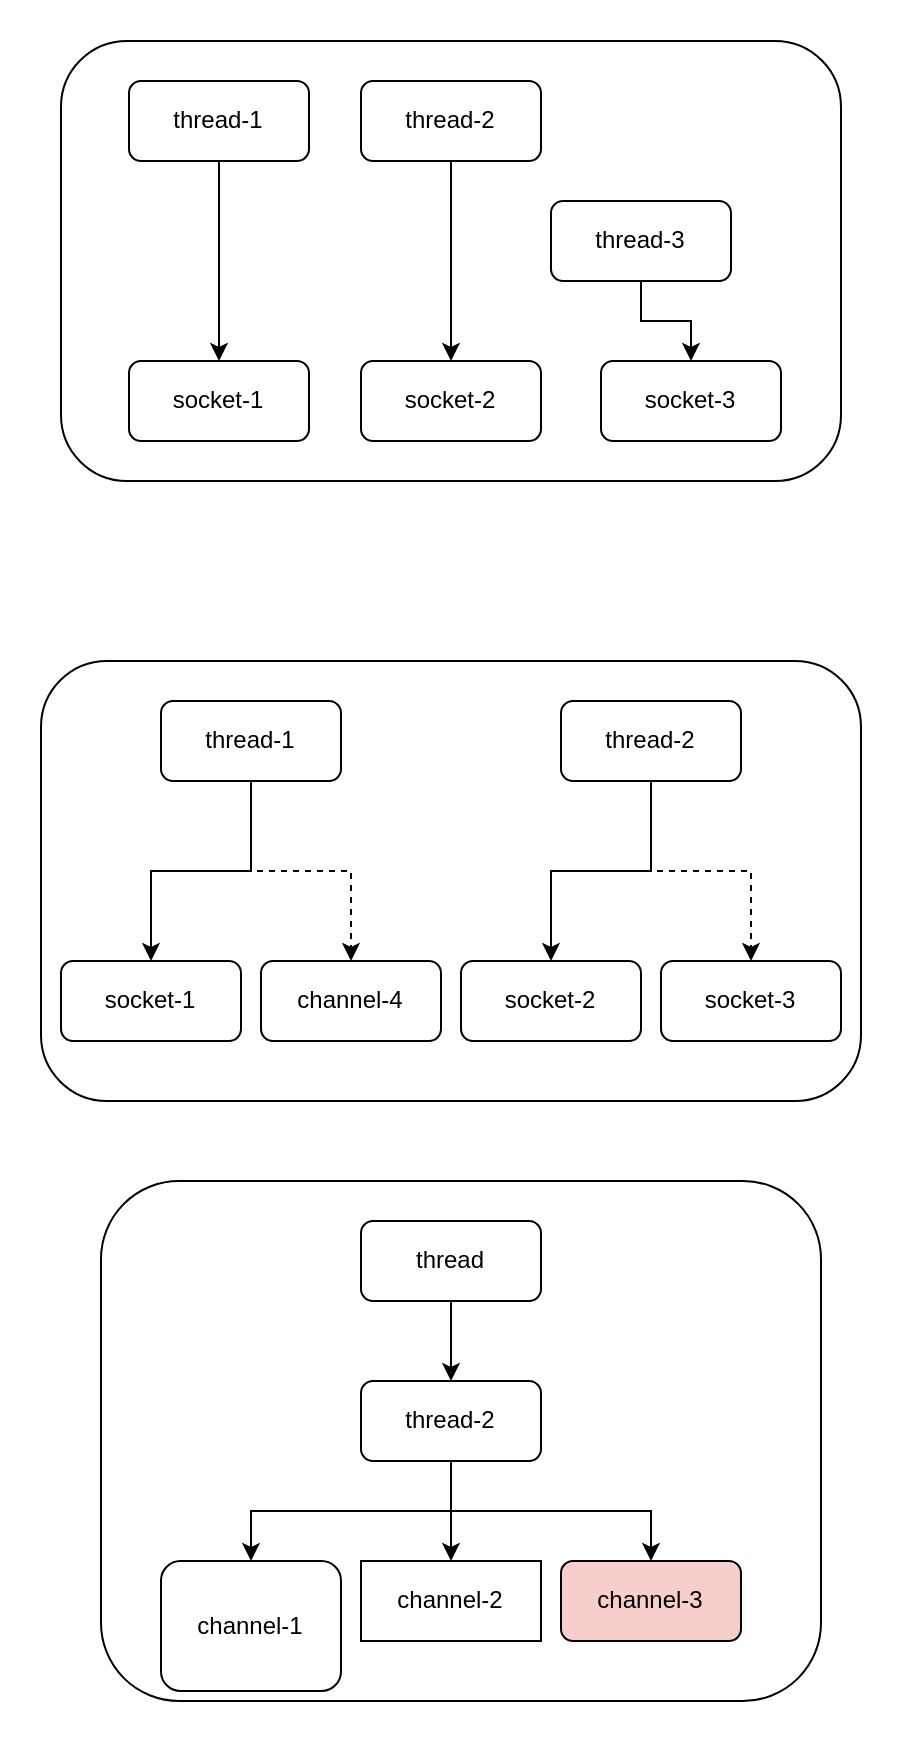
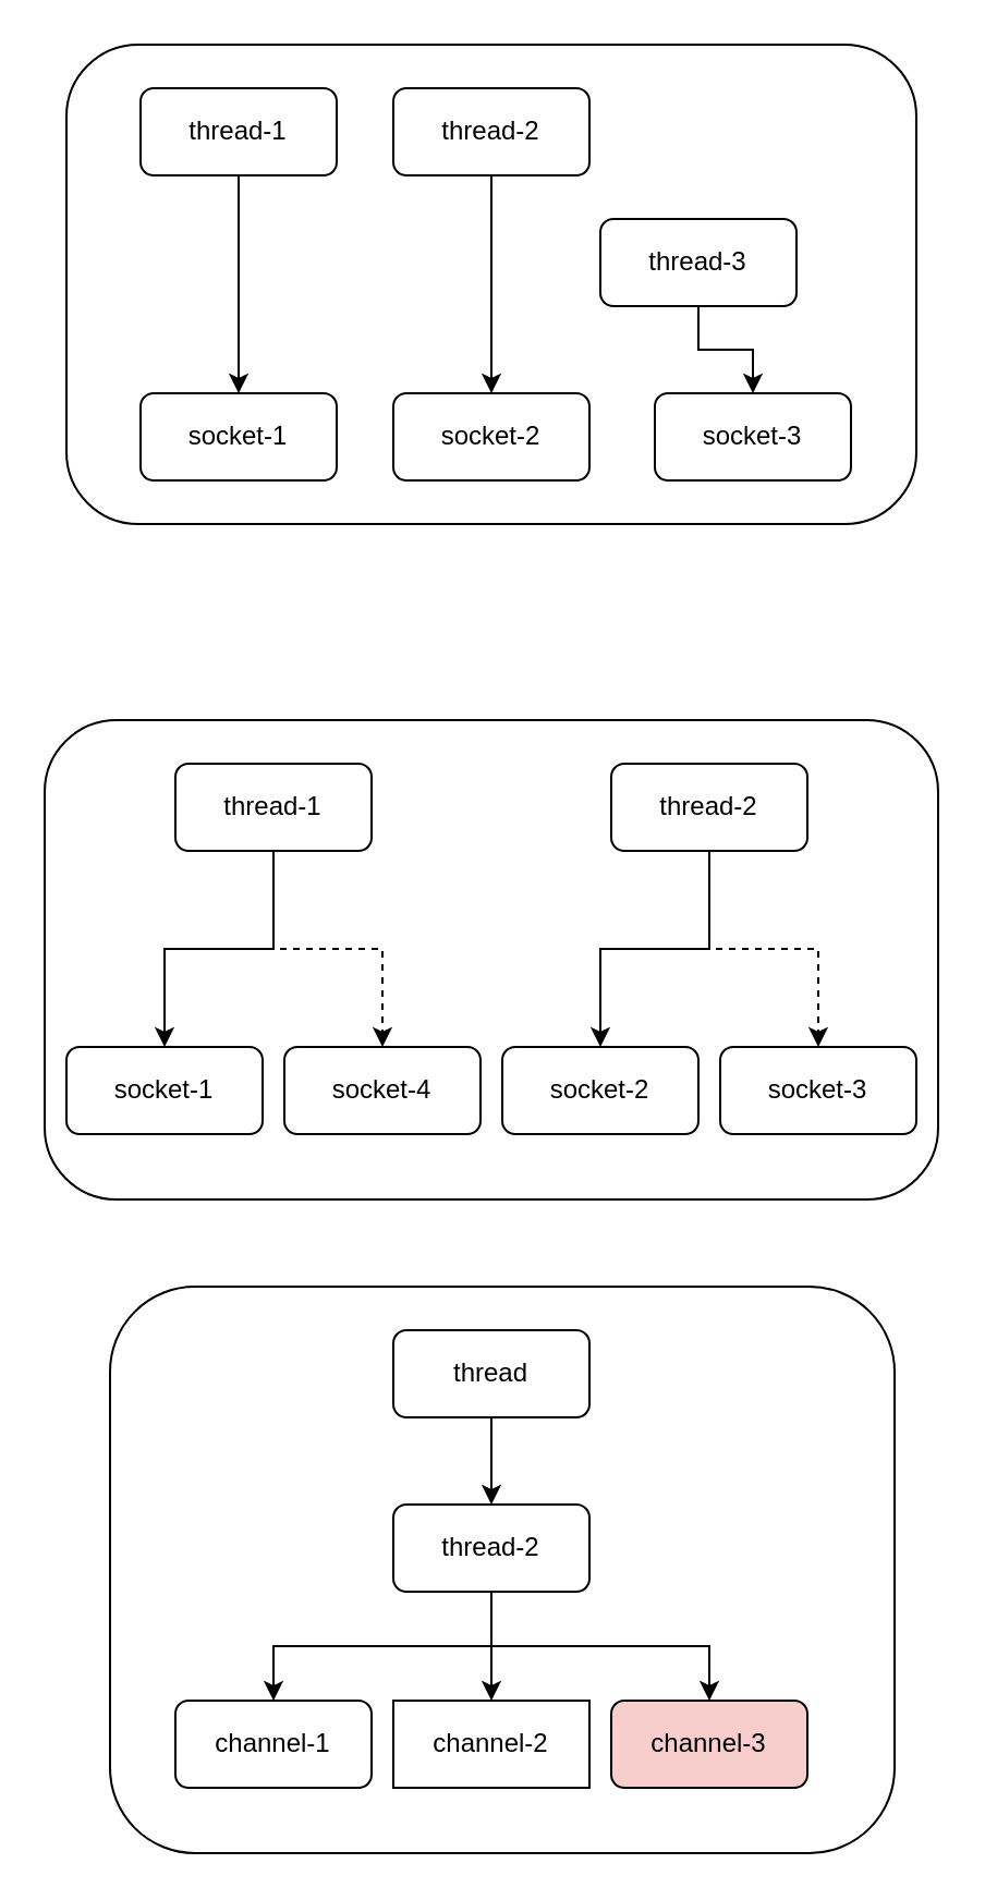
  <mxCell id="0" />
  <mxCell id="1" parent="0" />
  <mxCell id="2" value="" style="rounded=1;whiteSpace=wrap;html=1;" vertex="1" parent="1"><mxGeometry x="30" y="20" width="390" height="220" as="geometry" /></mxCell>
  <mxCell id="3" style="edgeStyle=orthogonalEdgeStyle;rounded=0;orthogonalLoop=1;jettySize=auto;html=1;exitX=0.5;exitY=1;exitDx=0;exitDy=0;" edge="1" parent="1" source="4" target="9"><mxGeometry relative="1" as="geometry" /></mxCell>
  <mxCell id="4" value="thread-1" style="rounded=1;whiteSpace=wrap;html=1;" vertex="1" parent="1"><mxGeometry x="64" y="40" width="90" height="40" as="geometry" /></mxCell>
  <mxCell id="5" style="edgeStyle=orthogonalEdgeStyle;rounded=0;orthogonalLoop=1;jettySize=auto;html=1;exitX=0.5;exitY=1;exitDx=0;exitDy=0;" edge="1" parent="1" source="6" target="10"><mxGeometry relative="1" as="geometry" /></mxCell>
  <mxCell id="6" value="thread-2" style="rounded=1;whiteSpace=wrap;html=1;" vertex="1" parent="1"><mxGeometry x="180" y="40" width="90" height="40" as="geometry" /></mxCell>
  <mxCell id="7" style="edgeStyle=orthogonalEdgeStyle;rounded=0;orthogonalLoop=1;jettySize=auto;html=1;exitX=0.5;exitY=1;exitDx=0;exitDy=0;" edge="1" parent="1" source="8" target="11"><mxGeometry relative="1" as="geometry" /></mxCell>
  <mxCell id="8" value="thread-3" style="rounded=1;whiteSpace=wrap;html=1;" vertex="1" parent="1"><mxGeometry x="275" y="100" width="90" height="40" as="geometry" /></mxCell>
  <mxCell id="9" value="socket-1" style="rounded=1;whiteSpace=wrap;html=1;" vertex="1" parent="1"><mxGeometry x="64" y="180" width="90" height="40" as="geometry" /></mxCell>
  <mxCell id="10" value="socket-2" style="rounded=1;whiteSpace=wrap;html=1;" vertex="1" parent="1"><mxGeometry x="180" y="180" width="90" height="40" as="geometry" /></mxCell>
  <mxCell id="11" value="socket-3" style="rounded=1;whiteSpace=wrap;html=1;" vertex="1" parent="1"><mxGeometry x="300" y="180" width="90" height="40" as="geometry" /></mxCell>
  <mxCell id="12" value="" style="rounded=1;whiteSpace=wrap;html=1;" vertex="1" parent="1"><mxGeometry x="20" y="330" width="410" height="220" as="geometry" /></mxCell>
  <mxCell id="13" style="edgeStyle=orthogonalEdgeStyle;rounded=0;orthogonalLoop=1;jettySize=auto;html=1;exitX=0.5;exitY=1;exitDx=0;exitDy=0;" edge="1" parent="1" source="15" target="19"><mxGeometry relative="1" as="geometry" /></mxCell>
  <mxCell id="14" style="edgeStyle=orthogonalEdgeStyle;rounded=0;orthogonalLoop=1;jettySize=auto;html=1;exitX=0.5;exitY=1;exitDx=0;exitDy=0;dashed=1;" edge="1" parent="1" source="15" target="21"><mxGeometry relative="1" as="geometry" /></mxCell>
  <mxCell id="15" value="thread-1" style="rounded=1;whiteSpace=wrap;html=1;" vertex="1" parent="1"><mxGeometry x="80" y="350" width="90" height="40" as="geometry" /></mxCell>
  <mxCell id="16" style="edgeStyle=orthogonalEdgeStyle;rounded=0;orthogonalLoop=1;jettySize=auto;html=1;exitX=0.5;exitY=1;exitDx=0;exitDy=0;" edge="1" parent="1" source="18" target="20"><mxGeometry relative="1" as="geometry" /></mxCell>
  <mxCell id="17" style="edgeStyle=orthogonalEdgeStyle;rounded=0;orthogonalLoop=1;jettySize=auto;html=1;exitX=0.5;exitY=1;exitDx=0;exitDy=0;entryX=0.5;entryY=0;entryDx=0;entryDy=0;dashed=1;" edge="1" parent="1" source="18" target="22"><mxGeometry relative="1" as="geometry" /></mxCell>
  <mxCell id="18" value="thread-2" style="rounded=1;whiteSpace=wrap;html=1;" vertex="1" parent="1"><mxGeometry x="280" y="350" width="90" height="40" as="geometry" /></mxCell>
  <mxCell id="19" value="socket-1" style="rounded=1;whiteSpace=wrap;html=1;" vertex="1" parent="1"><mxGeometry x="30" y="480" width="90" height="40" as="geometry" /></mxCell>
  <mxCell id="20" value="socket-2" style="rounded=1;whiteSpace=wrap;html=1;" vertex="1" parent="1"><mxGeometry x="230" y="480" width="90" height="40" as="geometry" /></mxCell>
- <mxCell id="21" value="channel-4" style="rounded=1;whiteSpace=wrap;html=1;" vertex="1" parent="1"><mxGeometry x="130" y="480" width="90" height="40" as="geometry" /></mxCell>
+ <mxCell id="21" value="socket-4" style="rounded=1;whiteSpace=wrap;html=1;" vertex="1" parent="1"><mxGeometry x="130" y="480" width="90" height="40" as="geometry" /></mxCell>
  <mxCell id="22" value="socket-3" style="rounded=1;whiteSpace=wrap;html=1;" vertex="1" parent="1"><mxGeometry x="330" y="480" width="90" height="40" as="geometry" /></mxCell>
  <mxCell id="23" value="" style="rounded=1;whiteSpace=wrap;html=1;" vertex="1" parent="1"><mxGeometry x="50" y="590" width="360" height="260" as="geometry" /></mxCell>
  <mxCell id="24" style="edgeStyle=orthogonalEdgeStyle;rounded=0;orthogonalLoop=1;jettySize=auto;html=1;exitX=0.5;exitY=1;exitDx=0;exitDy=0;" edge="1" parent="1" source="25" target="31"><mxGeometry relative="1" as="geometry" /></mxCell>
  <mxCell id="25" value="thread" style="rounded=1;whiteSpace=wrap;html=1;" vertex="1" parent="1"><mxGeometry x="180" y="610" width="90" height="40" as="geometry" /></mxCell>
- <mxCell id="26" value="channel-1" style="rounded=1;whiteSpace=wrap;html=1;" vertex="1" parent="1"><mxGeometry x="80" y="780" width="90" height="65" as="geometry" /></mxCell>
+ <mxCell id="26" value="channel-1" style="rounded=1;whiteSpace=wrap;html=1;" vertex="1" parent="1"><mxGeometry x="80" y="780" width="90" height="40" as="geometry" /></mxCell>
  <mxCell id="27" value="channel-3" style="rounded=1;whiteSpace=wrap;html=1;fillColor=#f8cecc;" vertex="1" parent="1"><mxGeometry x="280" y="780" width="90" height="40" as="geometry" /></mxCell>
  <mxCell id="28" style="edgeStyle=orthogonalEdgeStyle;rounded=0;orthogonalLoop=1;jettySize=auto;html=1;exitX=0.5;exitY=1;exitDx=0;exitDy=0;entryX=0.5;entryY=0;entryDx=0;entryDy=0;" edge="1" parent="1" source="31" target="26"><mxGeometry relative="1" as="geometry" /></mxCell>
  <mxCell id="29" style="edgeStyle=orthogonalEdgeStyle;rounded=0;orthogonalLoop=1;jettySize=auto;html=1;exitX=0.5;exitY=1;exitDx=0;exitDy=0;" edge="1" parent="1" source="31" target="32"><mxGeometry relative="1" as="geometry" /></mxCell>
  <mxCell id="30" style="edgeStyle=orthogonalEdgeStyle;rounded=0;orthogonalLoop=1;jettySize=auto;html=1;exitX=0.5;exitY=1;exitDx=0;exitDy=0;" edge="1" parent="1" source="31" target="27"><mxGeometry relative="1" as="geometry" /></mxCell>
  <mxCell id="31" value="thread-2" style="rounded=1;whiteSpace=wrap;html=1;" vertex="1" parent="1"><mxGeometry x="180" y="690" width="90" height="40" as="geometry" /></mxCell>
  <mxCell id="32" value="channel-2" style="whiteSpace=wrap;html=1;rounded=0;" vertex="1" parent="1"><mxGeometry x="180" y="780" width="90" height="40" as="geometry" /></mxCell>
